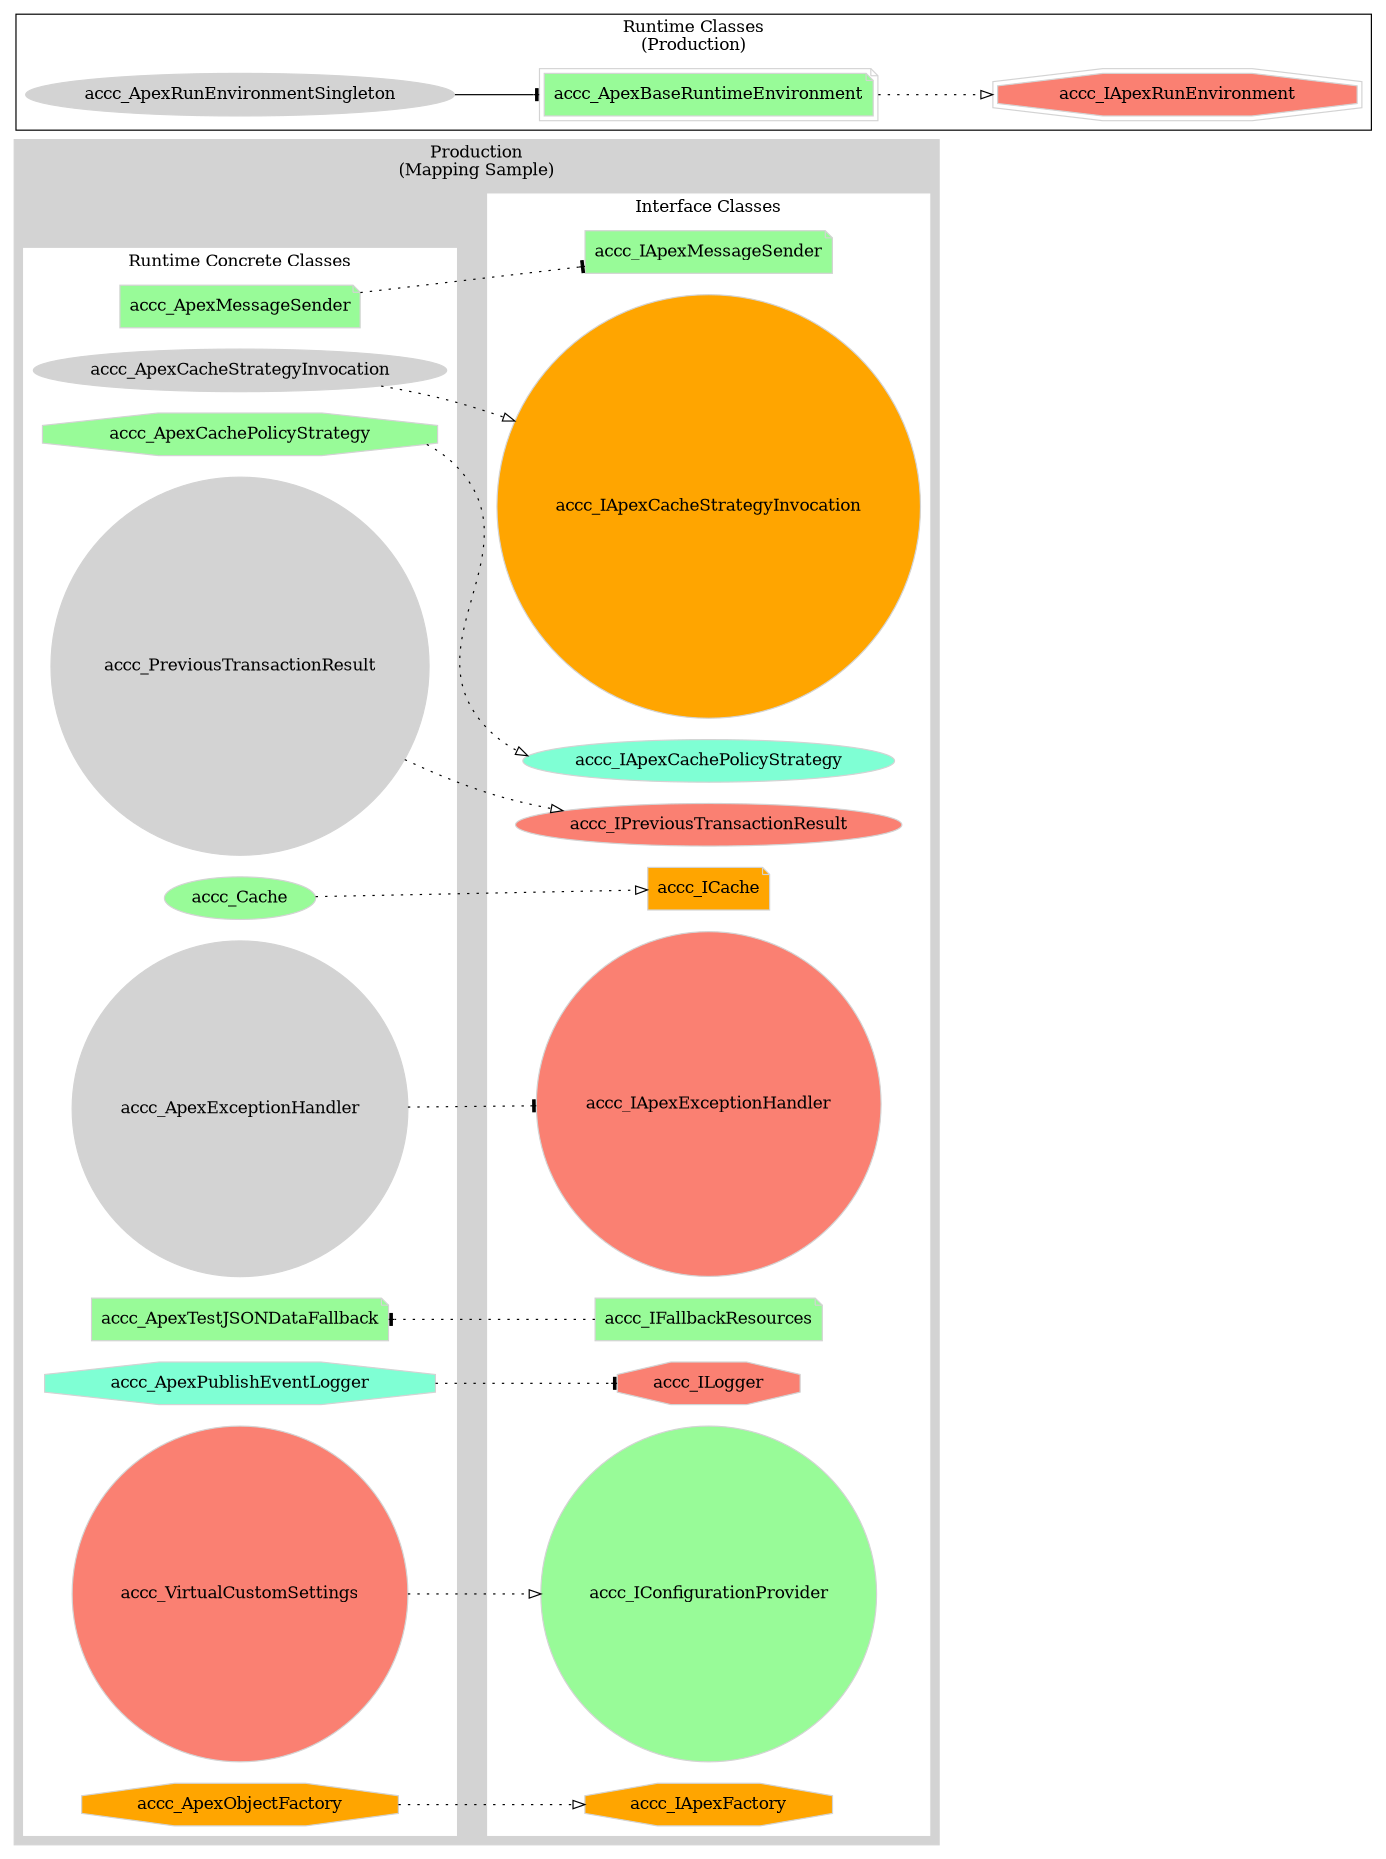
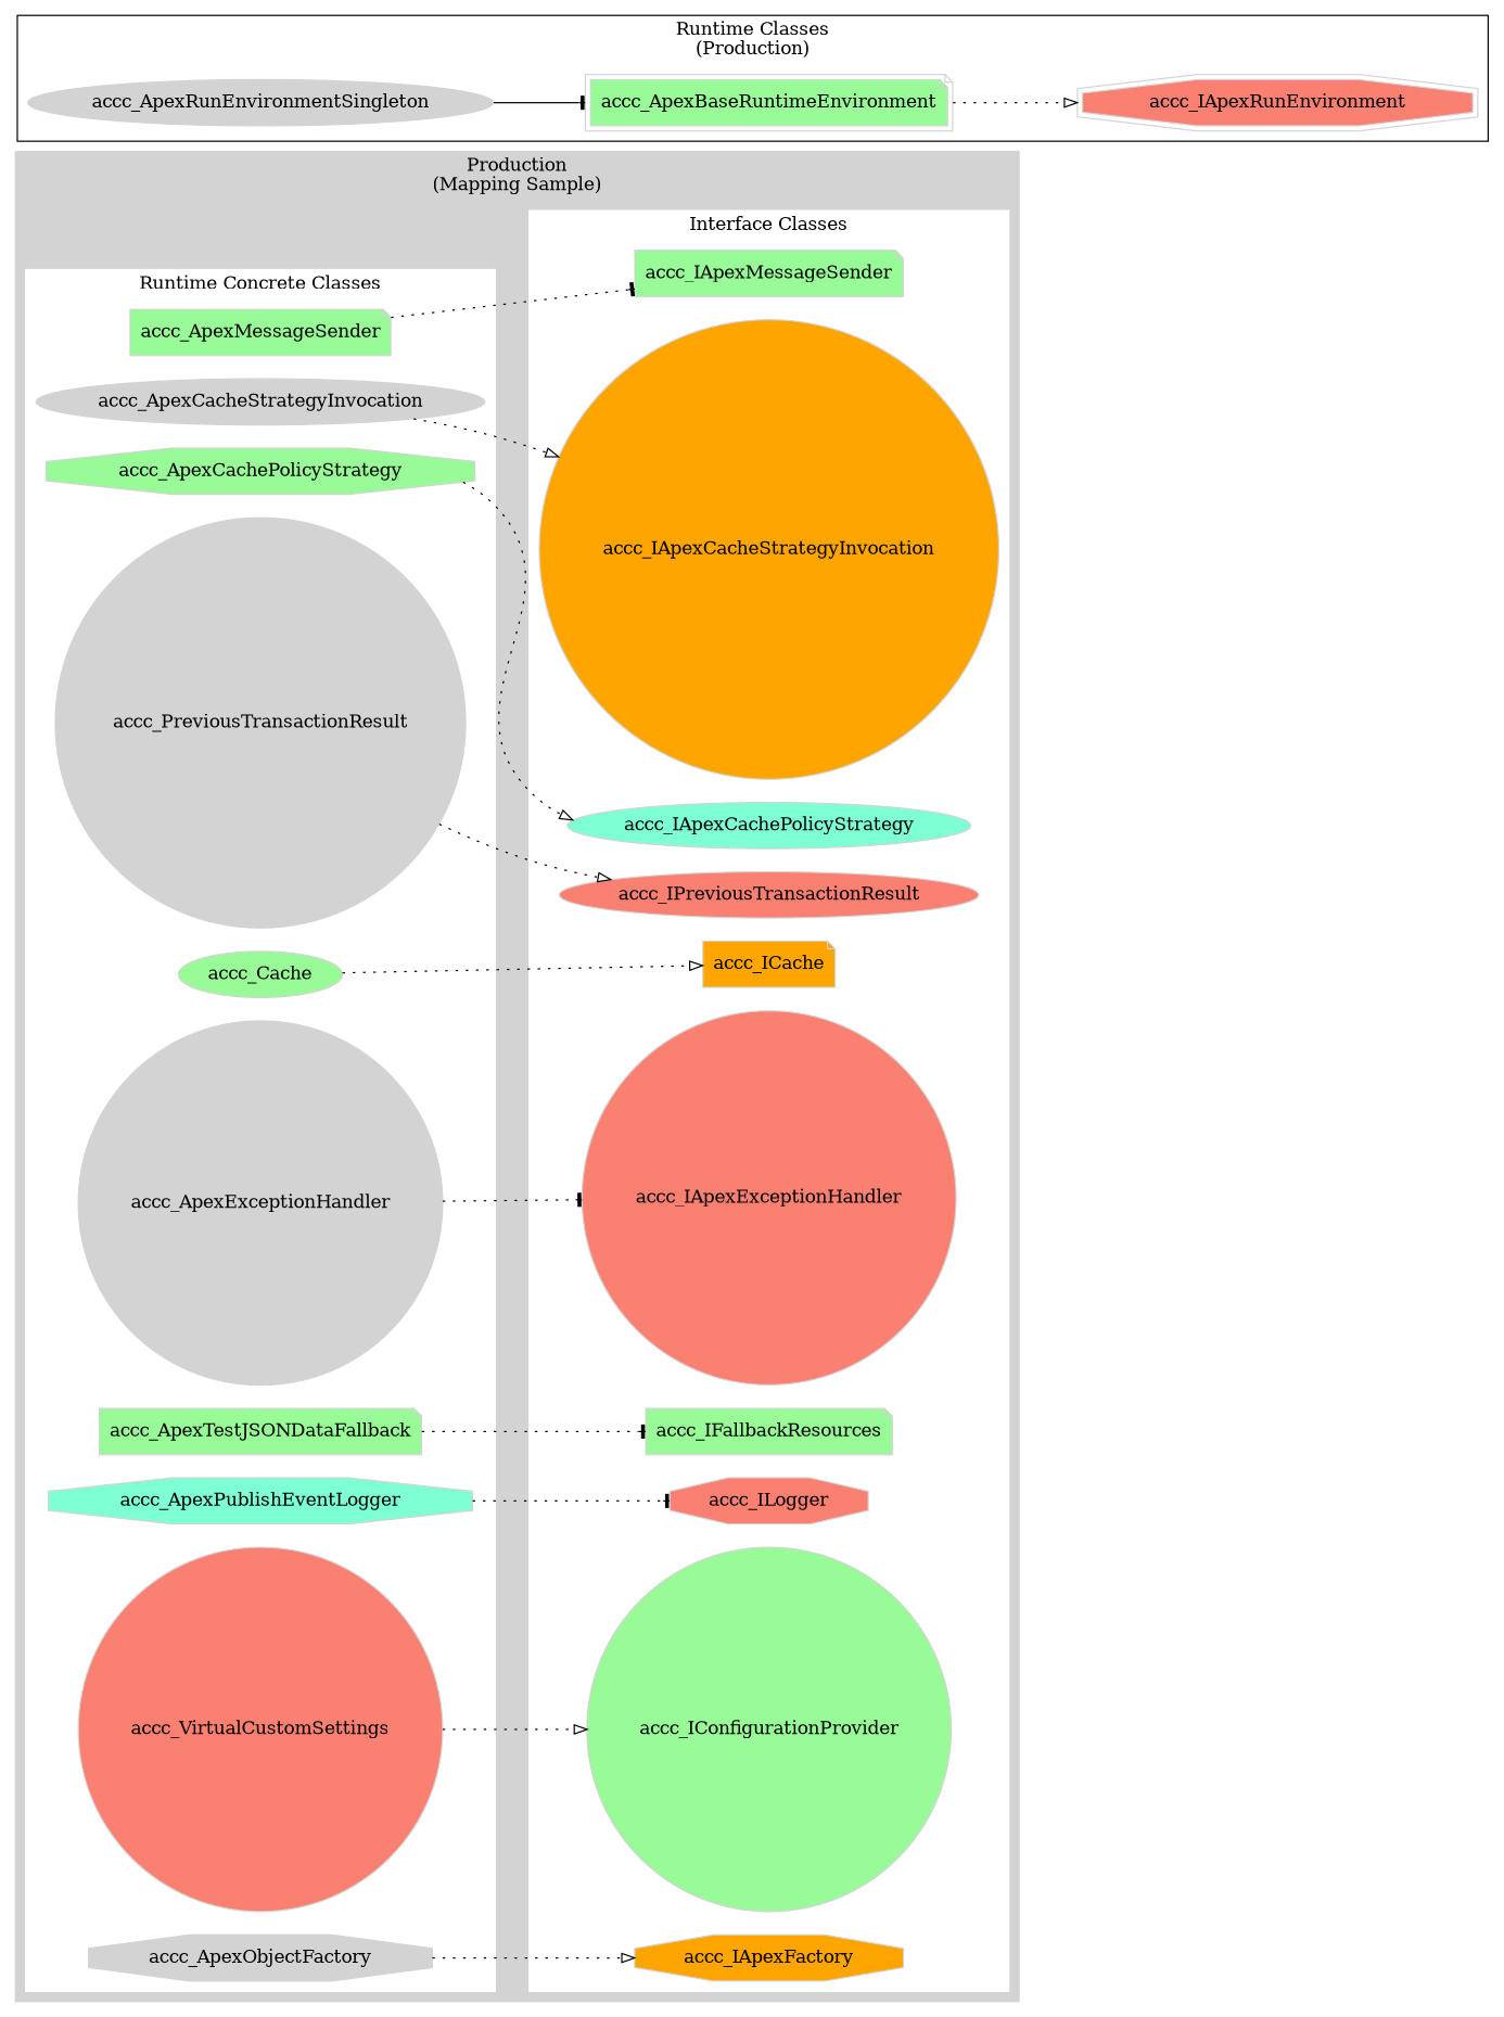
  digraph {
    rankdir=LR
    ranksep=equally
    node [color=lightgray fillcolor=palegreen shape=circle style=filled]
    edge [arrowhead=empty style=invis]
    accc_IConfigurationProvider
    accc_ILogger [fillcolor=salmon shape=octagon]
    accc_IFallbackResources [shape=note]
    accc_IApexExceptionHandler [fillcolor=salmon]
    accc_ICache [fillcolor=orange shape=note]
    accc_IPreviousTransactionResult [fillcolor=salmon shape=ellipse]
    accc_IApexCachePolicyStrategy [fillcolor=aquamarine shape=ellipse]
    accc_IApexCacheStrategyInvocation [fillcolor=orange]
    accc_IApexMessageSender [shape=note]
    accc_IApexFactory [fillcolor=orange shape=octagon]
    accc_VirtualCustomSettings [fillcolor=salmon]
    accc_ApexPublishEventLogger [fillcolor=aquamarine shape=octagon]
    accc_ApexTestJSONDataFallback [shape=note]
    accc_ApexExceptionHandler [fillcolor=lightgrey]
    accc_Cache [shape=ellipse]
    accc_PreviousTransactionResult [fillcolor=lightgrey]
    accc_ApexCachePolicyStrategy [shape=octagon]
    accc_ApexCacheStrategyInvocation [fillcolor=lightgrey shape=ellipse]
    accc_ApexMessageSender [shape=note]
-   accc_ApexObjectFactory [fillcolor=orange shape=octagon]
+   accc_ApexObjectFactory [fillcolor=lightgrey shape=octagon]
    accc_IApexRunEnvironment [fillcolor=salmon peripheries=2 shape=octagon]
    accc_ApexBaseRuntimeEnvironment [peripheries=2 shape=note]
    accc_ApexRunEnvironmentSingleton [fillcolor=lightgrey shape=ellipse]
    subgraph cluster_1 {
      color=lightgray
      label="Production\n(Mapping Sample)"
      style=filled
      subgraph cluster_2 {
        color=white
        label="Interface Classes"
        rankdir=BT
        style=filled
        subgraph sub_3 {
          color=white
          label="Interface Classes"
          rank=same
          rankdir=BT
          style=filled
          accc_IConfigurationProvider
          accc_ILogger
          accc_IFallbackResources
          accc_IApexExceptionHandler
          accc_ICache
          accc_IPreviousTransactionResult
          accc_IApexCachePolicyStrategy
          accc_IApexCacheStrategyInvocation
          accc_IApexMessageSender
          accc_IApexFactory
        }
      }
      subgraph cluster_4 {
        color=white
        label="Runtime Concrete Classes"
        rankdir=BT
        style=filled
        subgraph sub_5 {
          color=white
          label="Runtime Concrete Classes"
          rank=same
          rankdir=BT
          style=filled
          accc_VirtualCustomSettings
          accc_ApexPublishEventLogger
          accc_ApexTestJSONDataFallback
          accc_ApexExceptionHandler
          accc_Cache
          accc_PreviousTransactionResult
          accc_ApexCachePolicyStrategy
          accc_ApexCacheStrategyInvocation
          accc_ApexMessageSender
          accc_ApexObjectFactory
        }
      }
    }
    subgraph cluster_6 {
      label="Runtime Classes\n(Production)"
      accc_IApexRunEnvironment
      accc_ApexBaseRuntimeEnvironment
      accc_ApexRunEnvironmentSingleton
    }
    accc_IConfigurationProvider -> accc_ILogger
    accc_ILogger -> accc_IFallbackResources
    accc_IFallbackResources -> accc_IApexExceptionHandler
    accc_IApexExceptionHandler -> accc_ICache
    accc_ICache -> accc_IPreviousTransactionResult
    accc_IPreviousTransactionResult -> accc_IApexCachePolicyStrategy
    accc_IApexCachePolicyStrategy -> accc_IApexCacheStrategyInvocation
    accc_IApexCacheStrategyInvocation -> accc_IApexMessageSender
    accc_IApexFactory -> accc_IConfigurationProvider
    accc_VirtualCustomSettings -> accc_IConfigurationProvider [arrowhead=onormal style=dotted]
    accc_VirtualCustomSettings -> accc_ApexPublishEventLogger
    accc_ApexPublishEventLogger -> accc_ILogger [arrowhead=tee style=dotted]
    accc_ApexPublishEventLogger -> accc_ApexTestJSONDataFallback
-   accc_IFallbackResources -> accc_ApexTestJSONDataFallback [arrowhead=tee style=dotted]
+   accc_ApexTestJSONDataFallback -> accc_IFallbackResources [arrowhead=tee style=dotted]
    accc_ApexTestJSONDataFallback -> accc_ApexExceptionHandler
    accc_ApexExceptionHandler -> accc_IApexExceptionHandler [arrowhead=tee style=dotted]
    accc_ApexExceptionHandler -> accc_Cache
    accc_Cache -> accc_ICache [arrowhead=onormal style=dotted]
    accc_Cache -> accc_PreviousTransactionResult
    accc_PreviousTransactionResult -> accc_IPreviousTransactionResult [arrowhead=onormal style=dotted]
    accc_PreviousTransactionResult -> accc_ApexCachePolicyStrategy
    accc_ApexCachePolicyStrategy -> accc_IApexCachePolicyStrategy [arrowhead=onormal style=dotted]
    accc_ApexCachePolicyStrategy -> accc_ApexCacheStrategyInvocation
    accc_ApexCacheStrategyInvocation -> accc_IApexCacheStrategyInvocation [arrowhead=onormal style=dotted]
    accc_ApexCacheStrategyInvocation -> accc_ApexMessageSender
    accc_ApexMessageSender -> accc_IApexMessageSender [arrowhead=tee style=dotted]
    accc_ApexObjectFactory -> accc_IApexFactory [arrowhead=onormal style=dotted]
    accc_ApexObjectFactory -> accc_VirtualCustomSettings
    accc_ApexBaseRuntimeEnvironment -> accc_IApexRunEnvironment [arrowhead=onormal style=dotted]
    accc_ApexRunEnvironmentSingleton -> accc_ApexBaseRuntimeEnvironment [arrowhead=tee style=filled]
  }
